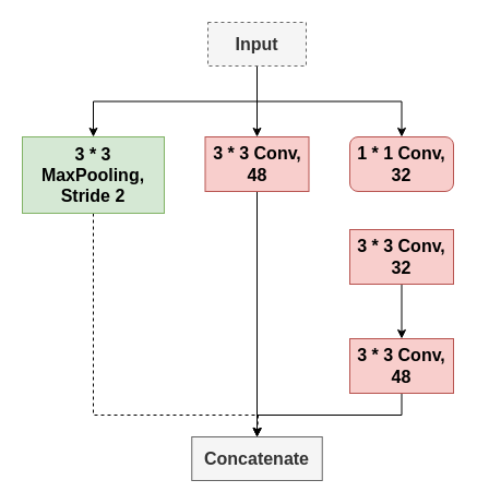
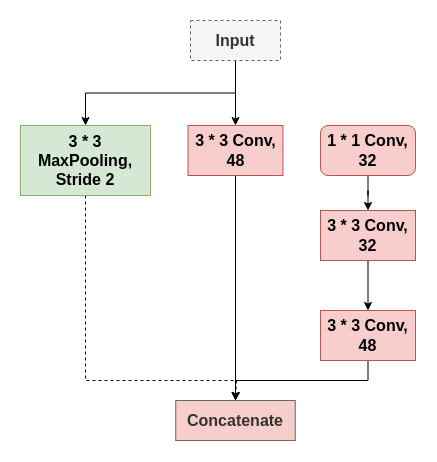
  <mxCell id="0" />
  <mxCell id="1" parent="0" />
  <mxCell id="2" value="" style="edgeStyle=orthogonalEdgeStyle;rounded=0;orthogonalLoop=1;jettySize=auto;html=1;" edge="1" parent="1" source="5" target="9"><mxGeometry relative="1" as="geometry" /></mxCell>
  <mxCell id="3" style="edgeStyle=orthogonalEdgeStyle;rounded=0;orthogonalLoop=1;jettySize=auto;html=1;exitX=0.5;exitY=1;exitDx=0;exitDy=0;" edge="1" parent="1" source="5" target="7"><mxGeometry relative="1" as="geometry" /></mxCell>
- <mxCell id="4" style="edgeStyle=orthogonalEdgeStyle;rounded=0;orthogonalLoop=1;jettySize=auto;html=1;exitX=0.5;exitY=1;exitDx=0;exitDy=0;entryX=0.5;entryY=0;entryDx=0;entryDy=0;" edge="1" parent="1" source="5" target="11"><mxGeometry relative="1" as="geometry" /></mxCell>
  <mxCell id="5" value="&lt;b&gt;&lt;font style=&quot;font-size: 16px;&quot;&gt;Input&lt;/font&gt;&lt;/b&gt;" style="rounded=0;whiteSpace=wrap;html=1;fillColor=#f5f5f5;fontColor=#333333;strokeColor=#666666;dashed=1;" vertex="1" parent="1"><mxGeometry x="190" y="20" width="90" height="40" as="geometry" /></mxCell>
  <mxCell id="6" style="edgeStyle=orthogonalEdgeStyle;rounded=0;orthogonalLoop=1;jettySize=auto;html=1;exitX=0.5;exitY=1;exitDx=0;exitDy=0;entryX=0.5;entryY=0;entryDx=0;entryDy=0;dashed=1;" edge="1" parent="1" source="7" target="16"><mxGeometry relative="1" as="geometry"><Array as="points"><mxPoint x="85" y="380" /><mxPoint x="236" y="380" /></Array></mxGeometry></mxCell>
  <mxCell id="7" value="&lt;b&gt;&lt;font style=&quot;font-size: 16px;&quot;&gt;3 * 3&lt;/font&gt;&lt;/b&gt;&lt;div&gt;&lt;b&gt;&lt;font style=&quot;font-size: 16px;&quot;&gt;MaxPooling,&lt;/font&gt;&lt;/b&gt;&lt;/div&gt;&lt;div&gt;&lt;b&gt;&lt;font style=&quot;font-size: 16px;&quot;&gt;Stride 2&lt;/font&gt;&lt;/b&gt;&lt;/div&gt;" style="rounded=0;whiteSpace=wrap;html=1;fillColor=#d5e8d4;strokeColor=#82b366;" vertex="1" parent="1"><mxGeometry x="20" y="125" width="130" height="70" as="geometry" /></mxCell>
  <mxCell id="8" style="edgeStyle=orthogonalEdgeStyle;rounded=0;orthogonalLoop=1;jettySize=auto;html=1;exitX=0.5;exitY=1;exitDx=0;exitDy=0;entryX=0.5;entryY=0;entryDx=0;entryDy=0;" edge="1" parent="1" source="9" target="16"><mxGeometry relative="1" as="geometry"><mxPoint x="180" y="350" as="targetPoint" /></mxGeometry></mxCell>
  <mxCell id="9" value="&lt;span style=&quot;font-size: 16px;&quot;&gt;&lt;b&gt;3 * 3 Conv, 48&lt;/b&gt;&lt;/span&gt;" style="rounded=0;whiteSpace=wrap;html=1;fillColor=#f8cecc;strokeColor=#b85450;" vertex="1" parent="1"><mxGeometry x="187.5" y="125" width="95" height="50" as="geometry" /></mxCell>
+ <mxCell id="10" value="" style="edgeStyle=orthogonalEdgeStyle;rounded=0;orthogonalLoop=1;jettySize=auto;html=1;" edge="1" parent="1" source="11" target="13"><mxGeometry relative="1" as="geometry" /></mxCell>
  <mxCell id="11" value="&lt;span style=&quot;font-size: 16px;&quot;&gt;&lt;b&gt;1 * 1 Conv, 32&lt;/b&gt;&lt;/span&gt;" style="whiteSpace=wrap;html=1;fillColor=#f8cecc;strokeColor=#b85450;rounded=1;" vertex="1" parent="1"><mxGeometry x="320" y="125" width="95" height="50" as="geometry" /></mxCell>
  <mxCell id="12" value="" style="edgeStyle=orthogonalEdgeStyle;rounded=0;orthogonalLoop=1;jettySize=auto;html=1;" edge="1" parent="1" source="13" target="15"><mxGeometry relative="1" as="geometry" /></mxCell>
  <mxCell id="13" value="&lt;span style=&quot;font-size: 16px;&quot;&gt;&lt;b&gt;3 * 3 Conv, 32&lt;/b&gt;&lt;/span&gt;" style="rounded=0;whiteSpace=wrap;html=1;fillColor=#f8cecc;strokeColor=#b85450;" vertex="1" parent="1"><mxGeometry x="320" y="210" width="95" height="50" as="geometry" /></mxCell>
  <mxCell id="14" style="edgeStyle=orthogonalEdgeStyle;rounded=0;orthogonalLoop=1;jettySize=auto;html=1;exitX=0.5;exitY=1;exitDx=0;exitDy=0;entryX=0.5;entryY=0;entryDx=0;entryDy=0;" edge="1" parent="1" source="15" target="16"><mxGeometry relative="1" as="geometry" /></mxCell>
  <mxCell id="15" value="&lt;span style=&quot;font-size: 16px;&quot;&gt;&lt;b&gt;3 * 3 Conv, 48&lt;/b&gt;&lt;/span&gt;" style="rounded=0;whiteSpace=wrap;html=1;fillColor=#f8cecc;strokeColor=#b85450;" vertex="1" parent="1"><mxGeometry x="320" y="310" width="95" height="50" as="geometry" /></mxCell>
- <mxCell id="16" value="&lt;b&gt;&lt;font style=&quot;font-size: 16px;&quot;&gt;Concatenate&lt;/font&gt;&lt;/b&gt;" style="rounded=0;whiteSpace=wrap;html=1;fillColor=#f5f5f5;fontColor=#333333;strokeColor=#666666;" vertex="1" parent="1"><mxGeometry x="175.25" y="400" width="119.5" height="40" as="geometry" /></mxCell>
+ <mxCell id="16" value="&lt;b&gt;&lt;font style=&quot;font-size: 16px;&quot;&gt;Concatenate&lt;/font&gt;&lt;/b&gt;" style="rounded=0;whiteSpace=wrap;html=1;fillColor=#f8cecc;fontColor=#333333;strokeColor=#666666;" vertex="1" parent="1"><mxGeometry x="175.25" y="400" width="119.5" height="40" as="geometry" /></mxCell>
